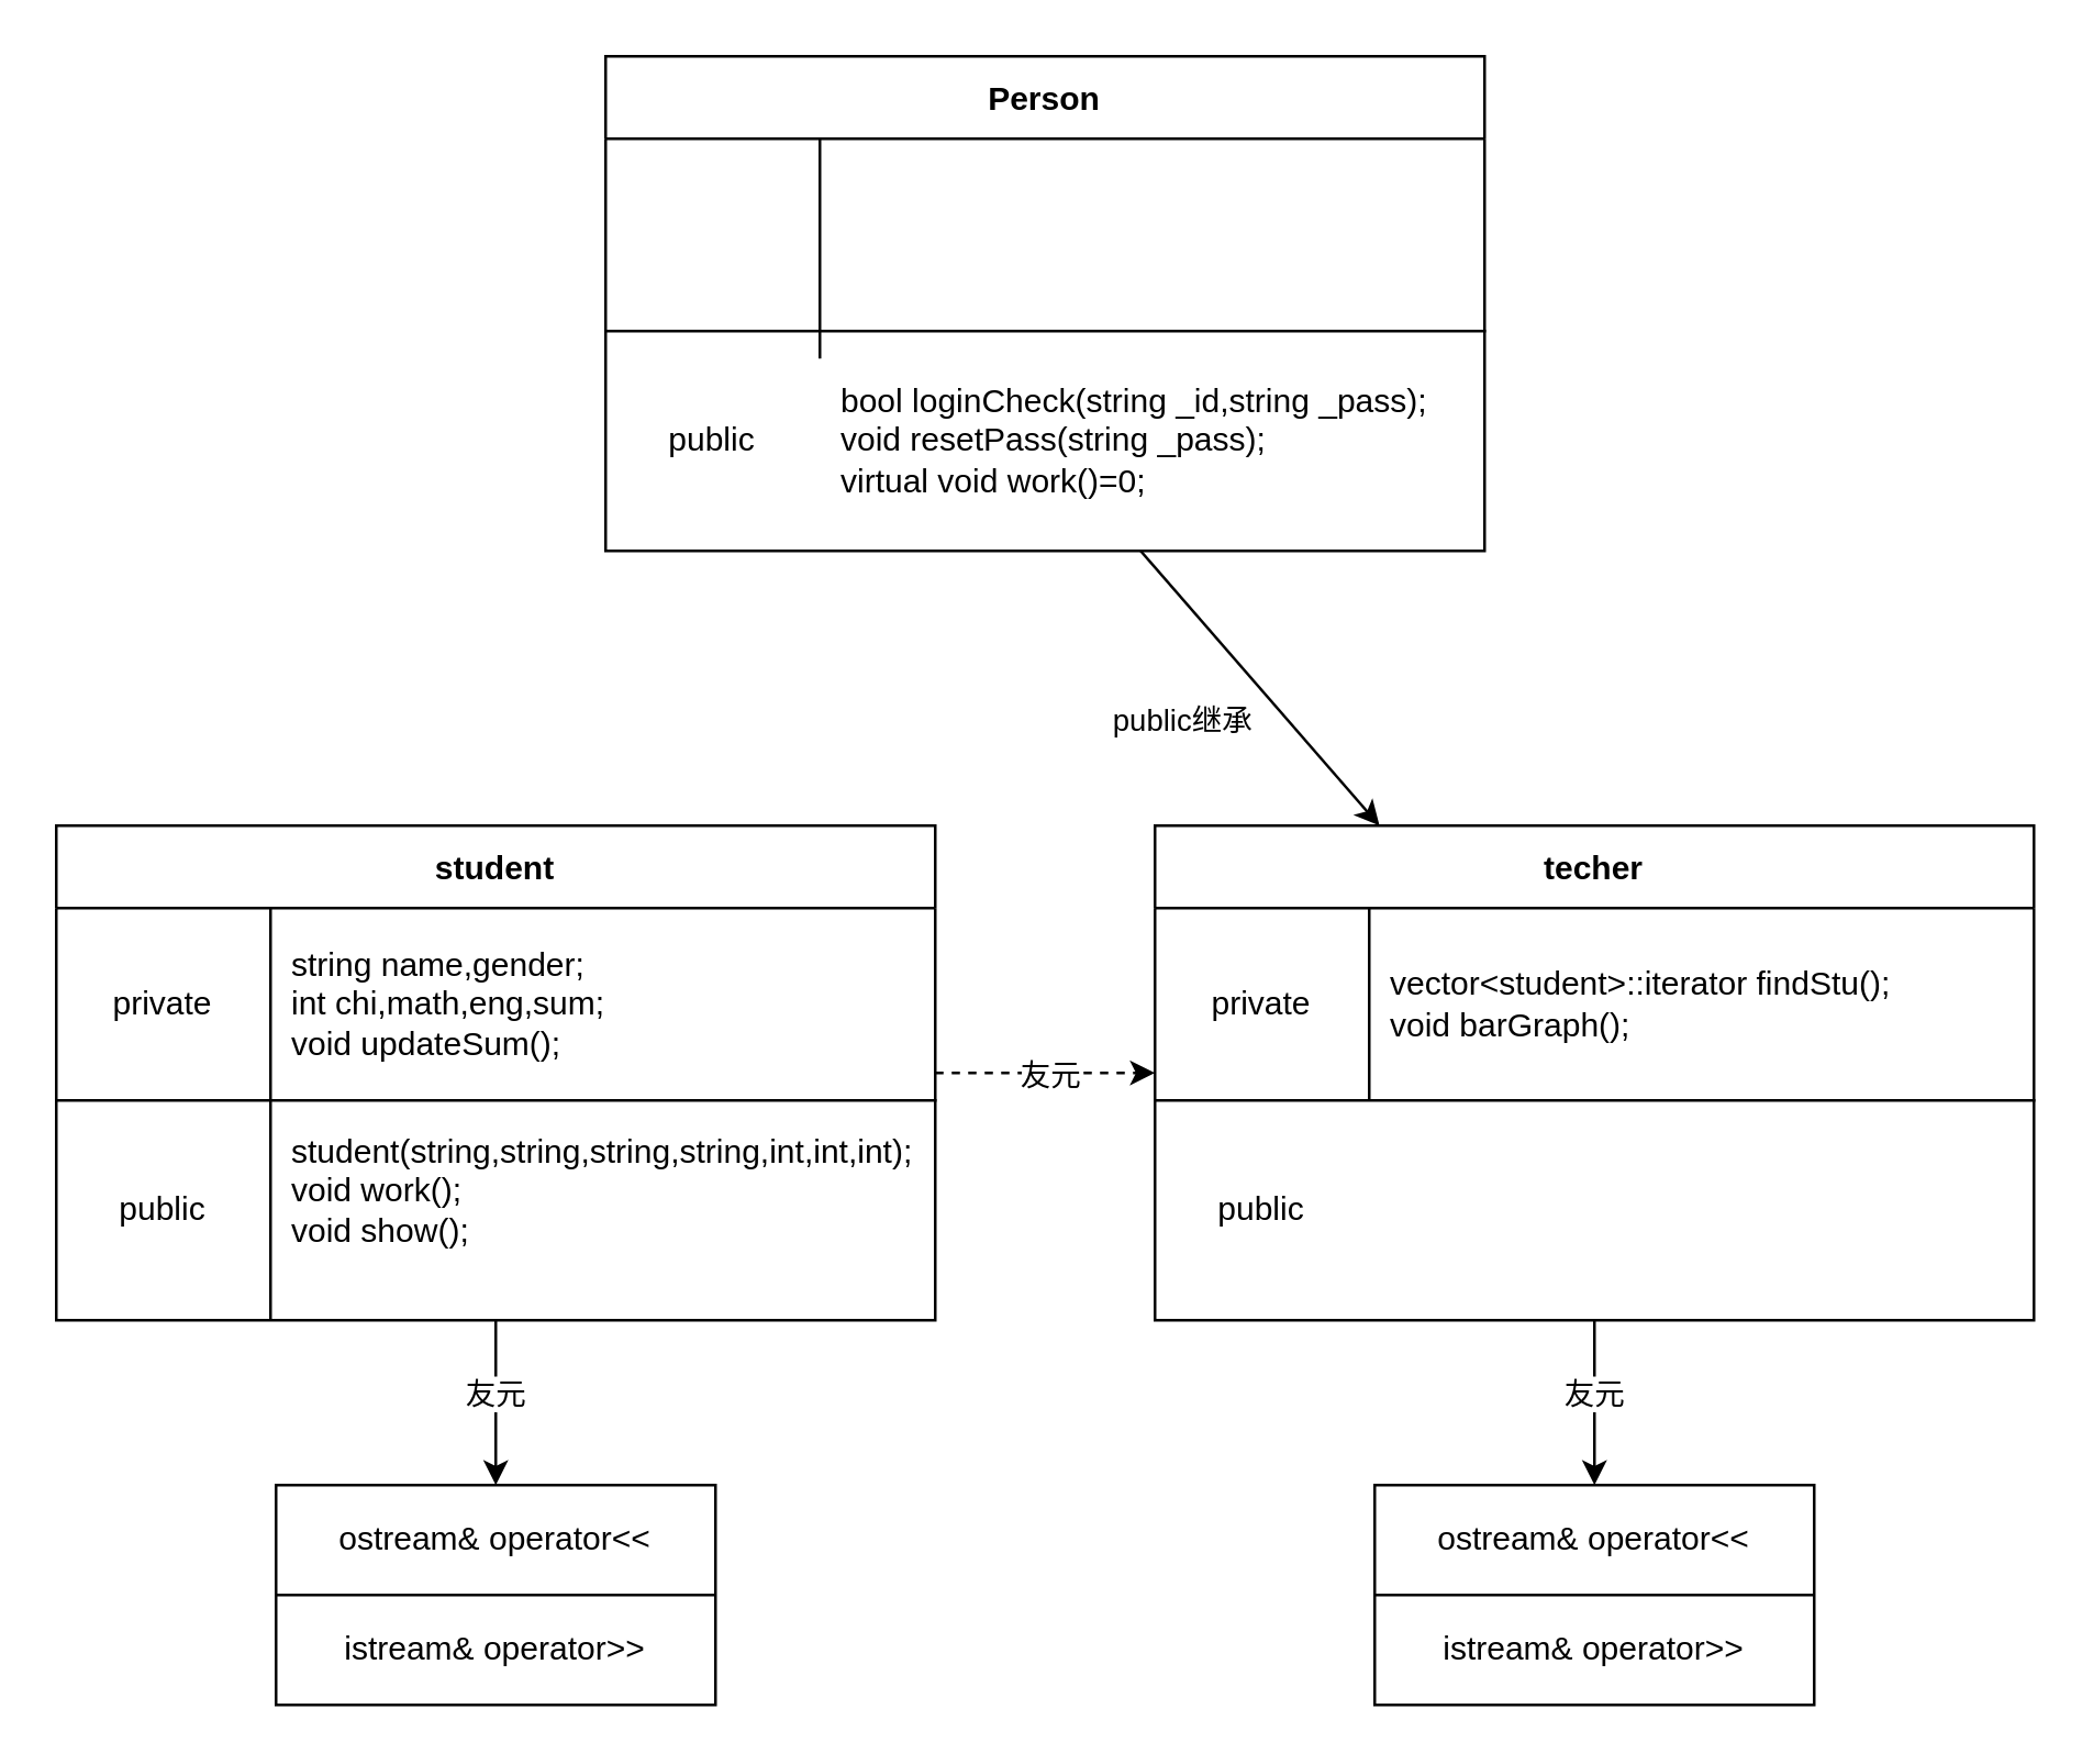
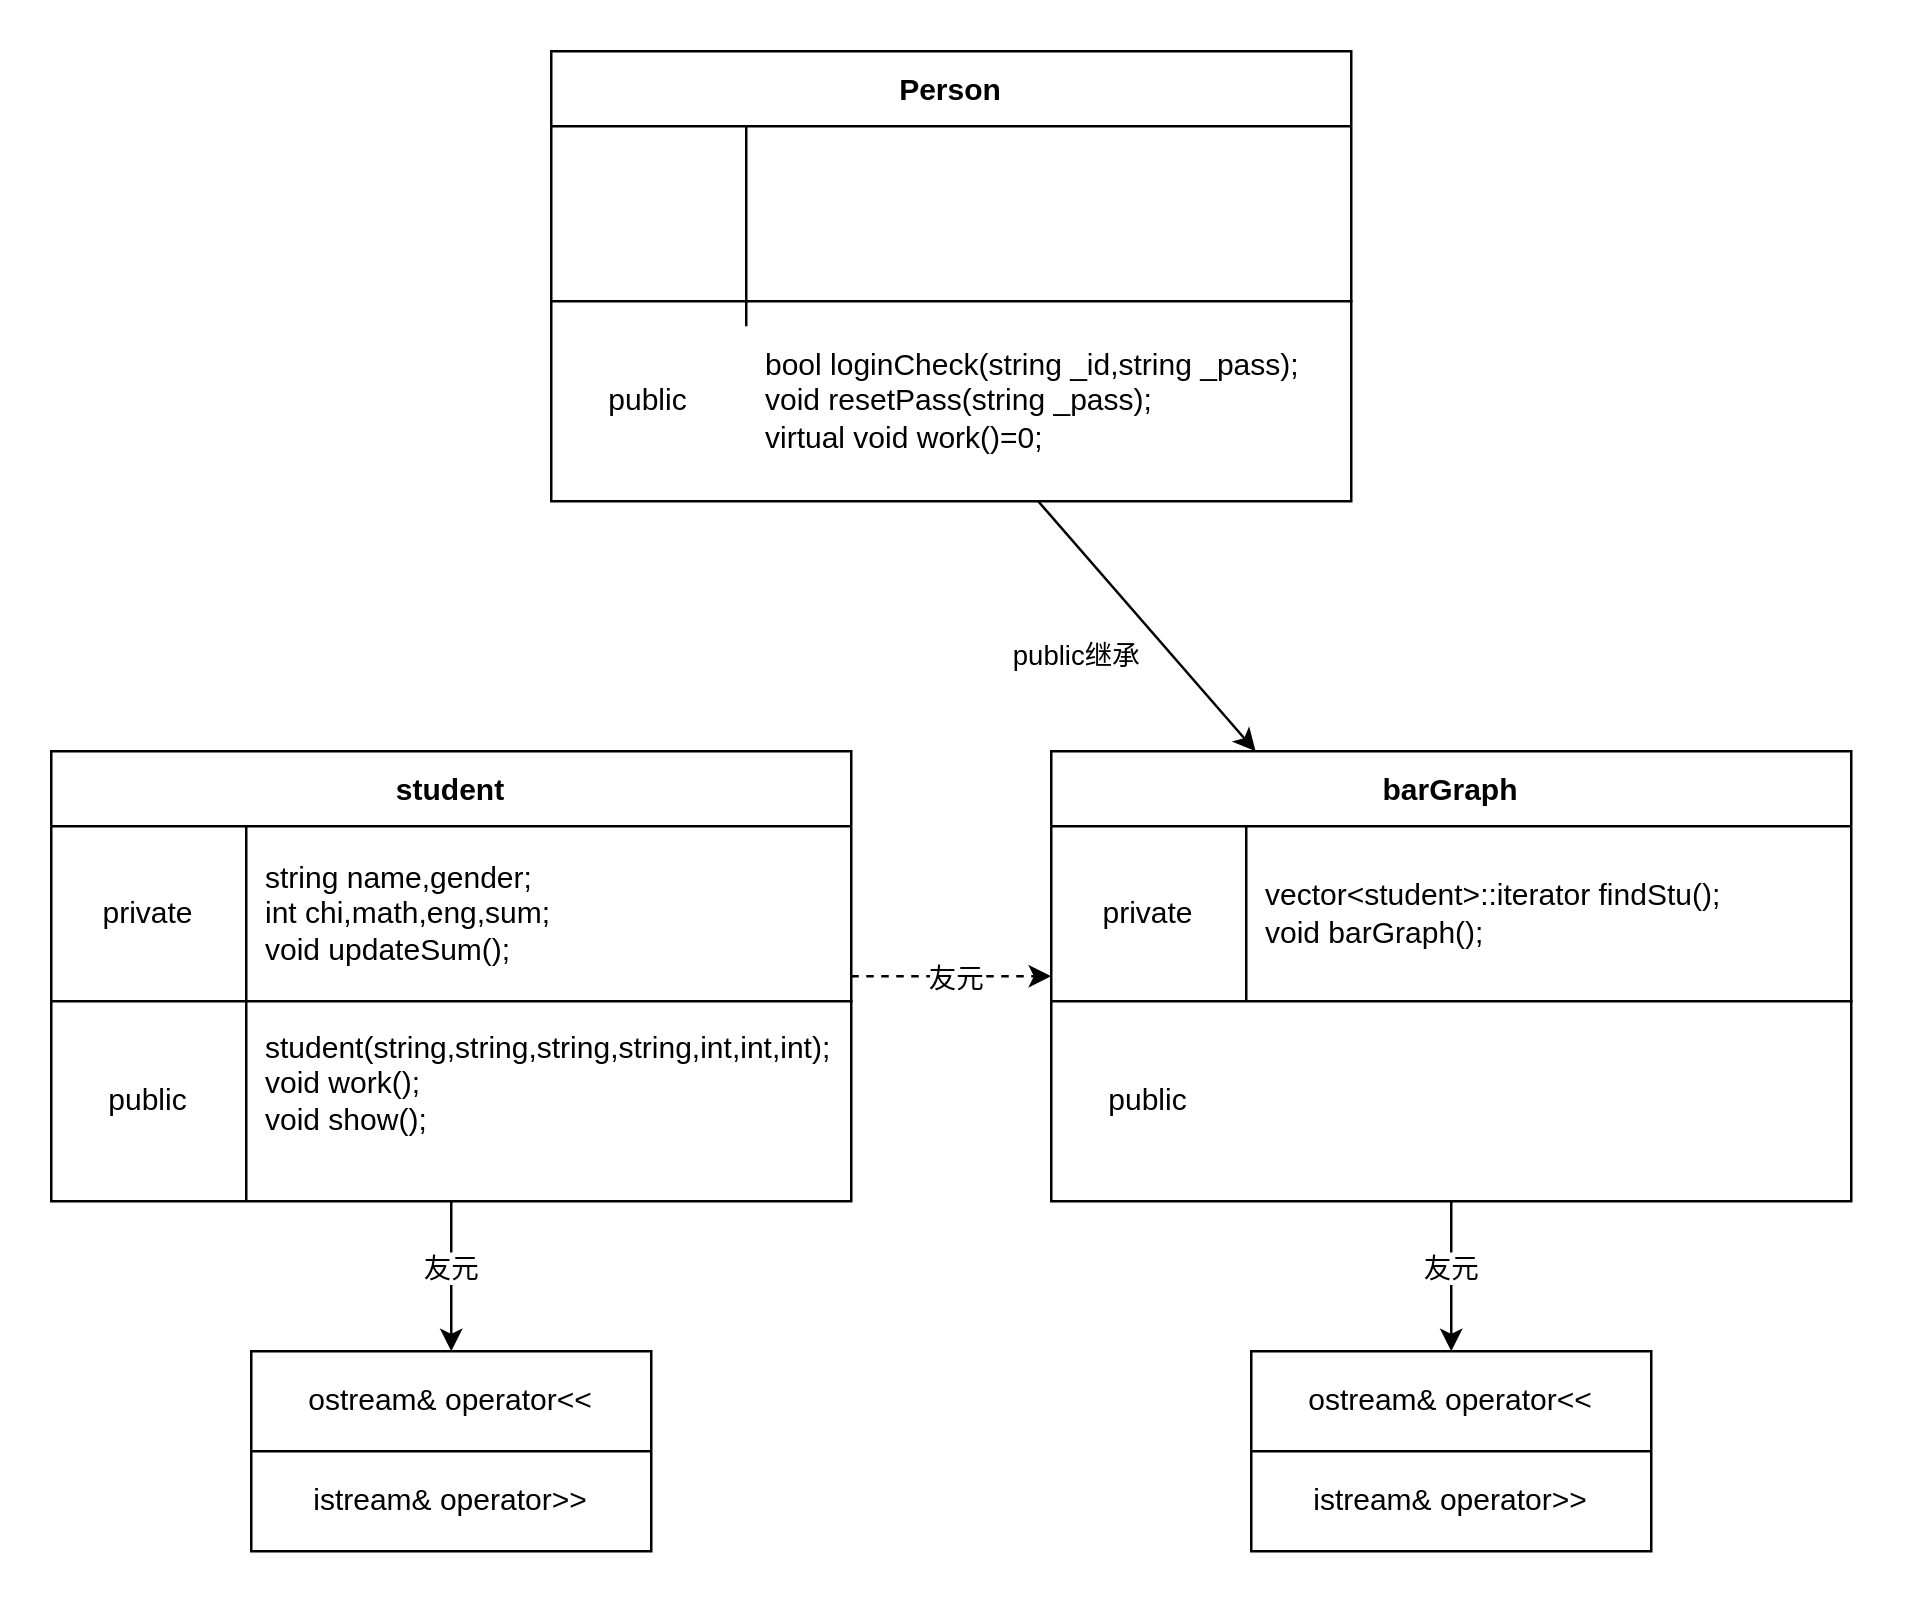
  <mxCell id="0" />
  <mxCell id="1" parent="0" />
  <mxCell id="2" value="Person" style="shape=table;startSize=30;container=1;collapsible=0;childLayout=tableLayout;fixedRows=1;rowLines=0;fontStyle=1;align=center;pointerEvents=1;" vertex="1" parent="1"><mxGeometry x="220" y="20" width="320" height="180" as="geometry" /></mxCell>
  <mxCell id="3" value="" style="shape=partialRectangle;html=1;whiteSpace=wrap;collapsible=0;dropTarget=0;pointerEvents=1;fillColor=none;top=0;left=0;bottom=1;right=0;points=[[0,0.5],[1,0.5]];portConstraint=eastwest;" vertex="1" parent="2"><mxGeometry y="30" width="320" height="70" as="geometry" /></mxCell>
  <mxCell id="4" value="" style="shape=partialRectangle;html=1;whiteSpace=wrap;collapsible=0;dropTarget=0;pointerEvents=1;fillColor=none;top=0;left=0;bottom=0;right=0;points=[[0,0.5],[1,0.5]];portConstraint=eastwest;" vertex="1" parent="2"><mxGeometry y="100" width="320" height="80" as="geometry" /></mxCell>
  <mxCell id="5" value="public" style="shape=partialRectangle;html=1;whiteSpace=wrap;connectable=0;fillColor=none;top=0;left=0;bottom=0;right=0;overflow=hidden;pointerEvents=1;" vertex="1" parent="4"><mxGeometry width="78" height="80" as="geometry" /></mxCell>
  <mxCell id="6" value="bool loginCheck(string _id,string _pass);&lt;br&gt;void resetPass(string _pass);&lt;br&gt;virtual void work()=0;" style="shape=partialRectangle;html=1;whiteSpace=wrap;connectable=0;fillColor=none;top=0;left=0;bottom=0;right=0;align=left;spacingLeft=6;overflow=hidden;pointerEvents=1;" vertex="1" parent="4"><mxGeometry x="78" width="242" height="80" as="geometry" /></mxCell>
  <mxCell id="7" style="edgeStyle=none;html=1;startSize=26;" edge="1" parent="1" source="11" target="19"><mxGeometry relative="1" as="geometry" /></mxCell>
  <mxCell id="8" value="友元" style="edgeLabel;html=1;align=center;verticalAlign=middle;resizable=0;points=[];" vertex="1" connectable="0" parent="7"><mxGeometry x="-0.131" y="-1" relative="1" as="geometry"><mxPoint as="offset" /></mxGeometry></mxCell>
  <mxCell id="9" style="edgeStyle=none;html=1;startSize=26;dashed=1;" edge="1" parent="1" source="11" target="25"><mxGeometry relative="1" as="geometry" /></mxCell>
  <mxCell id="10" value="友元" style="edgeLabel;html=1;align=center;verticalAlign=middle;resizable=0;points=[];" vertex="1" connectable="0" parent="9"><mxGeometry x="0.213" y="1" relative="1" as="geometry"><mxPoint x="-8" y="1" as="offset" /></mxGeometry></mxCell>
  <mxCell id="11" value="student" style="shape=table;startSize=30;container=1;collapsible=0;childLayout=tableLayout;fixedRows=1;rowLines=0;fontStyle=1;align=center;pointerEvents=1;" vertex="1" parent="1"><mxGeometry x="20" y="300" width="320" height="180" as="geometry" /></mxCell>
  <mxCell id="12" value="" style="shape=partialRectangle;html=1;whiteSpace=wrap;collapsible=0;dropTarget=0;pointerEvents=1;fillColor=none;top=0;left=0;bottom=1;right=0;points=[[0,0.5],[1,0.5]];portConstraint=eastwest;" vertex="1" parent="11"><mxGeometry y="30" width="320" height="70" as="geometry" /></mxCell>
  <mxCell id="13" value="private" style="shape=partialRectangle;html=1;whiteSpace=wrap;connectable=0;fillColor=none;top=0;left=0;bottom=0;right=0;overflow=hidden;pointerEvents=1;" vertex="1" parent="12"><mxGeometry width="78" height="70" as="geometry" /></mxCell>
  <mxCell id="14" value="&lt;div&gt;string name,gender;&lt;/div&gt;&lt;div&gt;&lt;span&gt;&#09;&lt;/span&gt;int chi,math,eng,sum;&lt;/div&gt;&lt;div&gt;&lt;span&gt;&#09;&lt;/span&gt;void updateSum();&lt;/div&gt;" style="shape=partialRectangle;html=1;whiteSpace=wrap;connectable=0;fillColor=none;top=0;left=0;bottom=0;right=0;align=left;spacingLeft=6;overflow=hidden;pointerEvents=1;" vertex="1" parent="12"><mxGeometry x="78" width="242" height="70" as="geometry" /></mxCell>
  <mxCell id="15" value="" style="shape=partialRectangle;html=1;whiteSpace=wrap;collapsible=0;dropTarget=0;pointerEvents=1;fillColor=none;top=0;left=0;bottom=0;right=0;points=[[0,0.5],[1,0.5]];portConstraint=eastwest;" vertex="1" parent="11"><mxGeometry y="100" width="320" height="80" as="geometry" /></mxCell>
  <mxCell id="16" value="public" style="shape=partialRectangle;html=1;whiteSpace=wrap;connectable=0;fillColor=none;top=0;left=0;bottom=0;right=0;overflow=hidden;pointerEvents=1;" vertex="1" parent="15"><mxGeometry width="78" height="80" as="geometry" /></mxCell>
  <mxCell id="17" value="&lt;div&gt;student(string,string,string,string,&lt;span&gt;int,int,int);&lt;/span&gt;&lt;/div&gt;&lt;div&gt;&lt;span&gt;void work();&lt;br&gt;&lt;/span&gt;&lt;/div&gt;&lt;div&gt;&lt;span&gt;void show();&lt;br&gt;&lt;/span&gt;&lt;/div&gt;&lt;div&gt;&lt;span&gt;&lt;br&gt;&lt;/span&gt;&lt;/div&gt;" style="shape=partialRectangle;html=1;whiteSpace=wrap;connectable=0;fillColor=none;top=0;left=0;bottom=0;right=0;align=left;spacingLeft=6;overflow=hidden;pointerEvents=1;" vertex="1" parent="15"><mxGeometry x="78" width="242" height="80" as="geometry" /></mxCell>
  <mxCell id="18" value="" style="shape=table;startSize=0;container=1;collapsible=0;childLayout=tableLayout;" vertex="1" parent="1"><mxGeometry x="100" y="540" width="160" height="80" as="geometry" /></mxCell>
  <mxCell id="19" value="" style="shape=partialRectangle;collapsible=0;dropTarget=0;pointerEvents=0;fillColor=none;top=0;left=0;bottom=0;right=0;points=[[0,0.5],[1,0.5]];portConstraint=eastwest;" vertex="1" parent="18"><mxGeometry width="160" height="40" as="geometry" /></mxCell>
  <mxCell id="20" value="ostream&amp;amp; operator&amp;lt;&amp;lt;" style="shape=partialRectangle;html=1;whiteSpace=wrap;connectable=0;overflow=hidden;fillColor=none;top=0;left=0;bottom=0;right=0;pointerEvents=1;" vertex="1" parent="19"><mxGeometry width="160" height="40" as="geometry" /></mxCell>
  <mxCell id="21" value="" style="shape=partialRectangle;collapsible=0;dropTarget=0;pointerEvents=0;fillColor=none;top=0;left=0;bottom=0;right=0;points=[[0,0.5],[1,0.5]];portConstraint=eastwest;" vertex="1" parent="18"><mxGeometry y="40" width="160" height="40" as="geometry" /></mxCell>
  <mxCell id="22" value="istream&amp;amp; operator&amp;gt;&amp;gt;" style="shape=partialRectangle;html=1;whiteSpace=wrap;connectable=0;overflow=hidden;fillColor=none;top=0;left=0;bottom=0;right=0;pointerEvents=1;" vertex="1" parent="21"><mxGeometry width="160" height="40" as="geometry" /></mxCell>
  <mxCell id="23" style="edgeStyle=none;html=1;startSize=26;" edge="1" source="25" target="32" parent="1"><mxGeometry relative="1" as="geometry" /></mxCell>
  <mxCell id="24" value="友元" style="edgeLabel;html=1;align=center;verticalAlign=middle;resizable=0;points=[];" vertex="1" connectable="0" parent="23"><mxGeometry x="-0.131" y="-1" relative="1" as="geometry"><mxPoint as="offset" /></mxGeometry></mxCell>
- <mxCell id="25" value="techer" style="shape=table;startSize=30;container=1;collapsible=0;childLayout=tableLayout;fixedRows=1;rowLines=0;fontStyle=1;align=center;pointerEvents=1;" vertex="1" parent="1"><mxGeometry x="420" y="300" width="320" height="180" as="geometry" /></mxCell>
+ <mxCell id="25" value="barGraph" style="shape=table;startSize=30;container=1;collapsible=0;childLayout=tableLayout;fixedRows=1;rowLines=0;fontStyle=1;align=center;pointerEvents=1;" vertex="1" parent="1"><mxGeometry x="420" y="300" width="320" height="180" as="geometry" /></mxCell>
  <mxCell id="26" value="" style="shape=partialRectangle;html=1;whiteSpace=wrap;collapsible=0;dropTarget=0;pointerEvents=1;fillColor=none;top=0;left=0;bottom=1;right=0;points=[[0,0.5],[1,0.5]];portConstraint=eastwest;" vertex="1" parent="25"><mxGeometry y="30" width="320" height="70" as="geometry" /></mxCell>
  <mxCell id="27" value="private" style="shape=partialRectangle;html=1;whiteSpace=wrap;connectable=0;fillColor=none;top=0;left=0;bottom=0;right=0;overflow=hidden;pointerEvents=1;" vertex="1" parent="26"><mxGeometry width="78" height="70" as="geometry" /></mxCell>
  <mxCell id="28" value="vector&amp;lt;student&amp;gt;::iterator findStu();&lt;br&gt;void barGraph();" style="shape=partialRectangle;html=1;whiteSpace=wrap;connectable=0;fillColor=none;top=0;left=0;bottom=0;right=0;align=left;spacingLeft=6;overflow=hidden;pointerEvents=1;" vertex="1" parent="26"><mxGeometry x="78" width="242" height="70" as="geometry" /></mxCell>
  <mxCell id="29" value="" style="shape=partialRectangle;html=1;whiteSpace=wrap;collapsible=0;dropTarget=0;pointerEvents=1;fillColor=none;top=0;left=0;bottom=0;right=0;points=[[0,0.5],[1,0.5]];portConstraint=eastwest;" vertex="1" parent="25"><mxGeometry y="100" width="320" height="80" as="geometry" /></mxCell>
  <mxCell id="30" value="public" style="shape=partialRectangle;html=1;whiteSpace=wrap;connectable=0;fillColor=none;top=0;left=0;bottom=0;right=0;overflow=hidden;pointerEvents=1;" vertex="1" parent="29"><mxGeometry width="78" height="80" as="geometry" /></mxCell>
  <mxCell id="31" value="" style="shape=table;startSize=0;container=1;collapsible=0;childLayout=tableLayout;" vertex="1" parent="1"><mxGeometry x="500" y="540" width="160" height="80" as="geometry" /></mxCell>
  <mxCell id="32" value="" style="shape=partialRectangle;collapsible=0;dropTarget=0;pointerEvents=0;fillColor=none;top=0;left=0;bottom=0;right=0;points=[[0,0.5],[1,0.5]];portConstraint=eastwest;" vertex="1" parent="31"><mxGeometry width="160" height="40" as="geometry" /></mxCell>
  <mxCell id="33" value="ostream&amp;amp; operator&amp;lt;&amp;lt;" style="shape=partialRectangle;html=1;whiteSpace=wrap;connectable=0;overflow=hidden;fillColor=none;top=0;left=0;bottom=0;right=0;pointerEvents=1;" vertex="1" parent="32"><mxGeometry width="160" height="40" as="geometry" /></mxCell>
  <mxCell id="34" value="" style="shape=partialRectangle;collapsible=0;dropTarget=0;pointerEvents=0;fillColor=none;top=0;left=0;bottom=0;right=0;points=[[0,0.5],[1,0.5]];portConstraint=eastwest;" vertex="1" parent="31"><mxGeometry y="40" width="160" height="40" as="geometry" /></mxCell>
  <mxCell id="35" value="istream&amp;amp; operator&amp;gt;&amp;gt;" style="shape=partialRectangle;html=1;whiteSpace=wrap;connectable=0;overflow=hidden;fillColor=none;top=0;left=0;bottom=0;right=0;pointerEvents=1;" vertex="1" parent="34"><mxGeometry width="160" height="40" as="geometry" /></mxCell>
  <mxCell id="36" style="edgeStyle=none;html=1;startSize=26;" edge="1" target="25" parent="1" source="4"><mxGeometry relative="1" as="geometry"><mxPoint x="728.571" y="200" as="sourcePoint" /></mxGeometry></mxCell>
  <mxCell id="37" value="public继承" style="edgeLabel;html=1;align=center;verticalAlign=middle;resizable=0;points=[];" vertex="1" connectable="0" parent="36"><mxGeometry x="-0.369" y="-1" relative="1" as="geometry"><mxPoint x="-12" y="29" as="offset" /></mxGeometry></mxCell>
